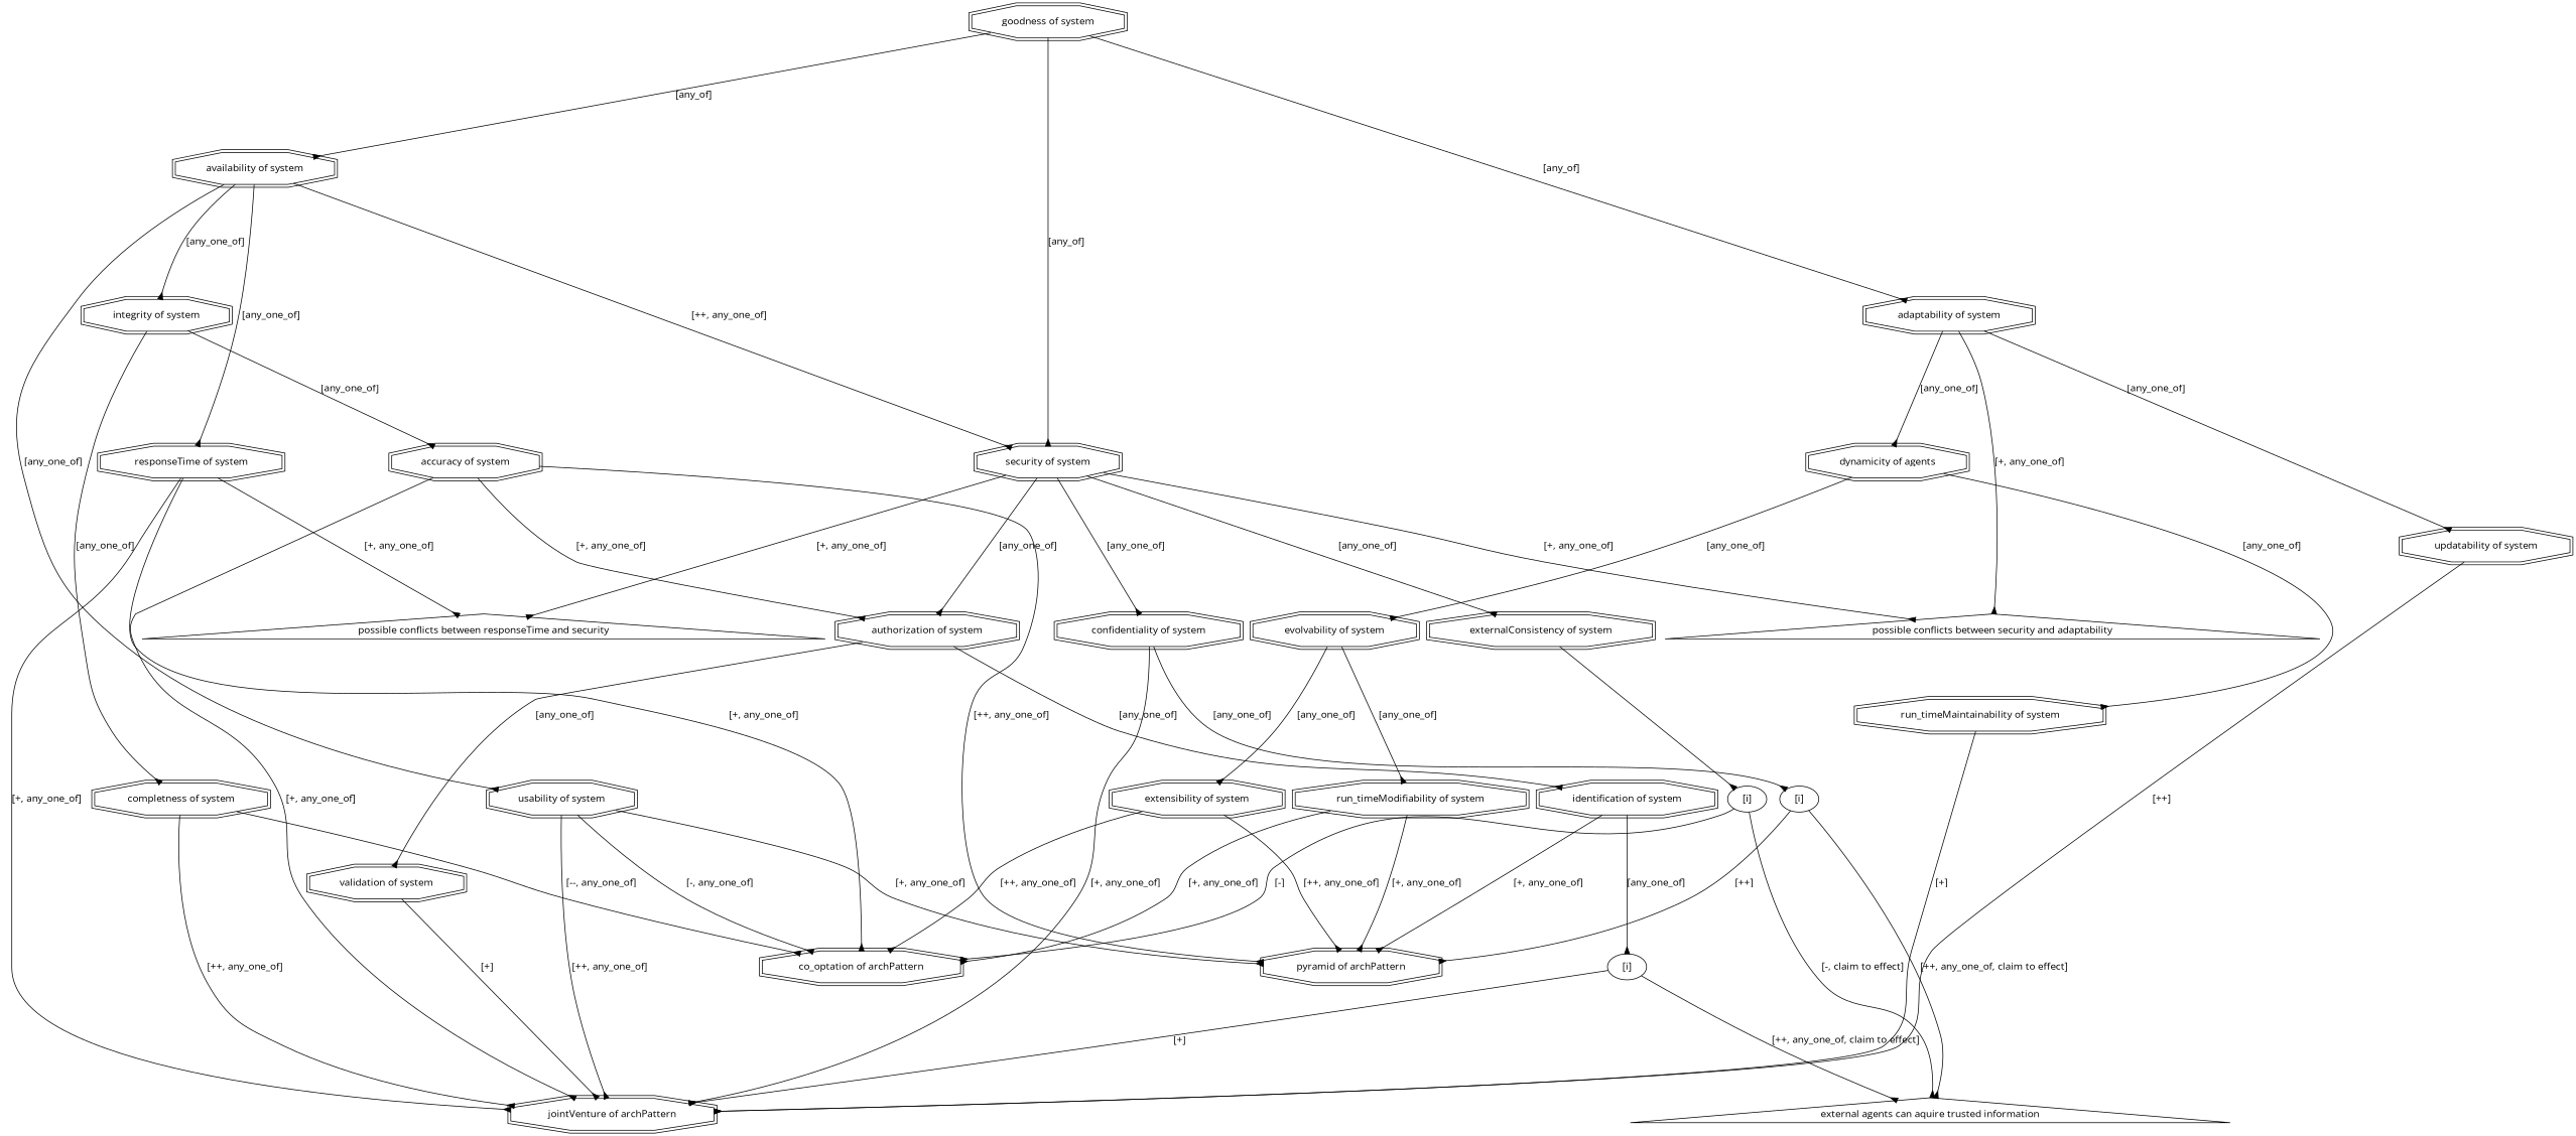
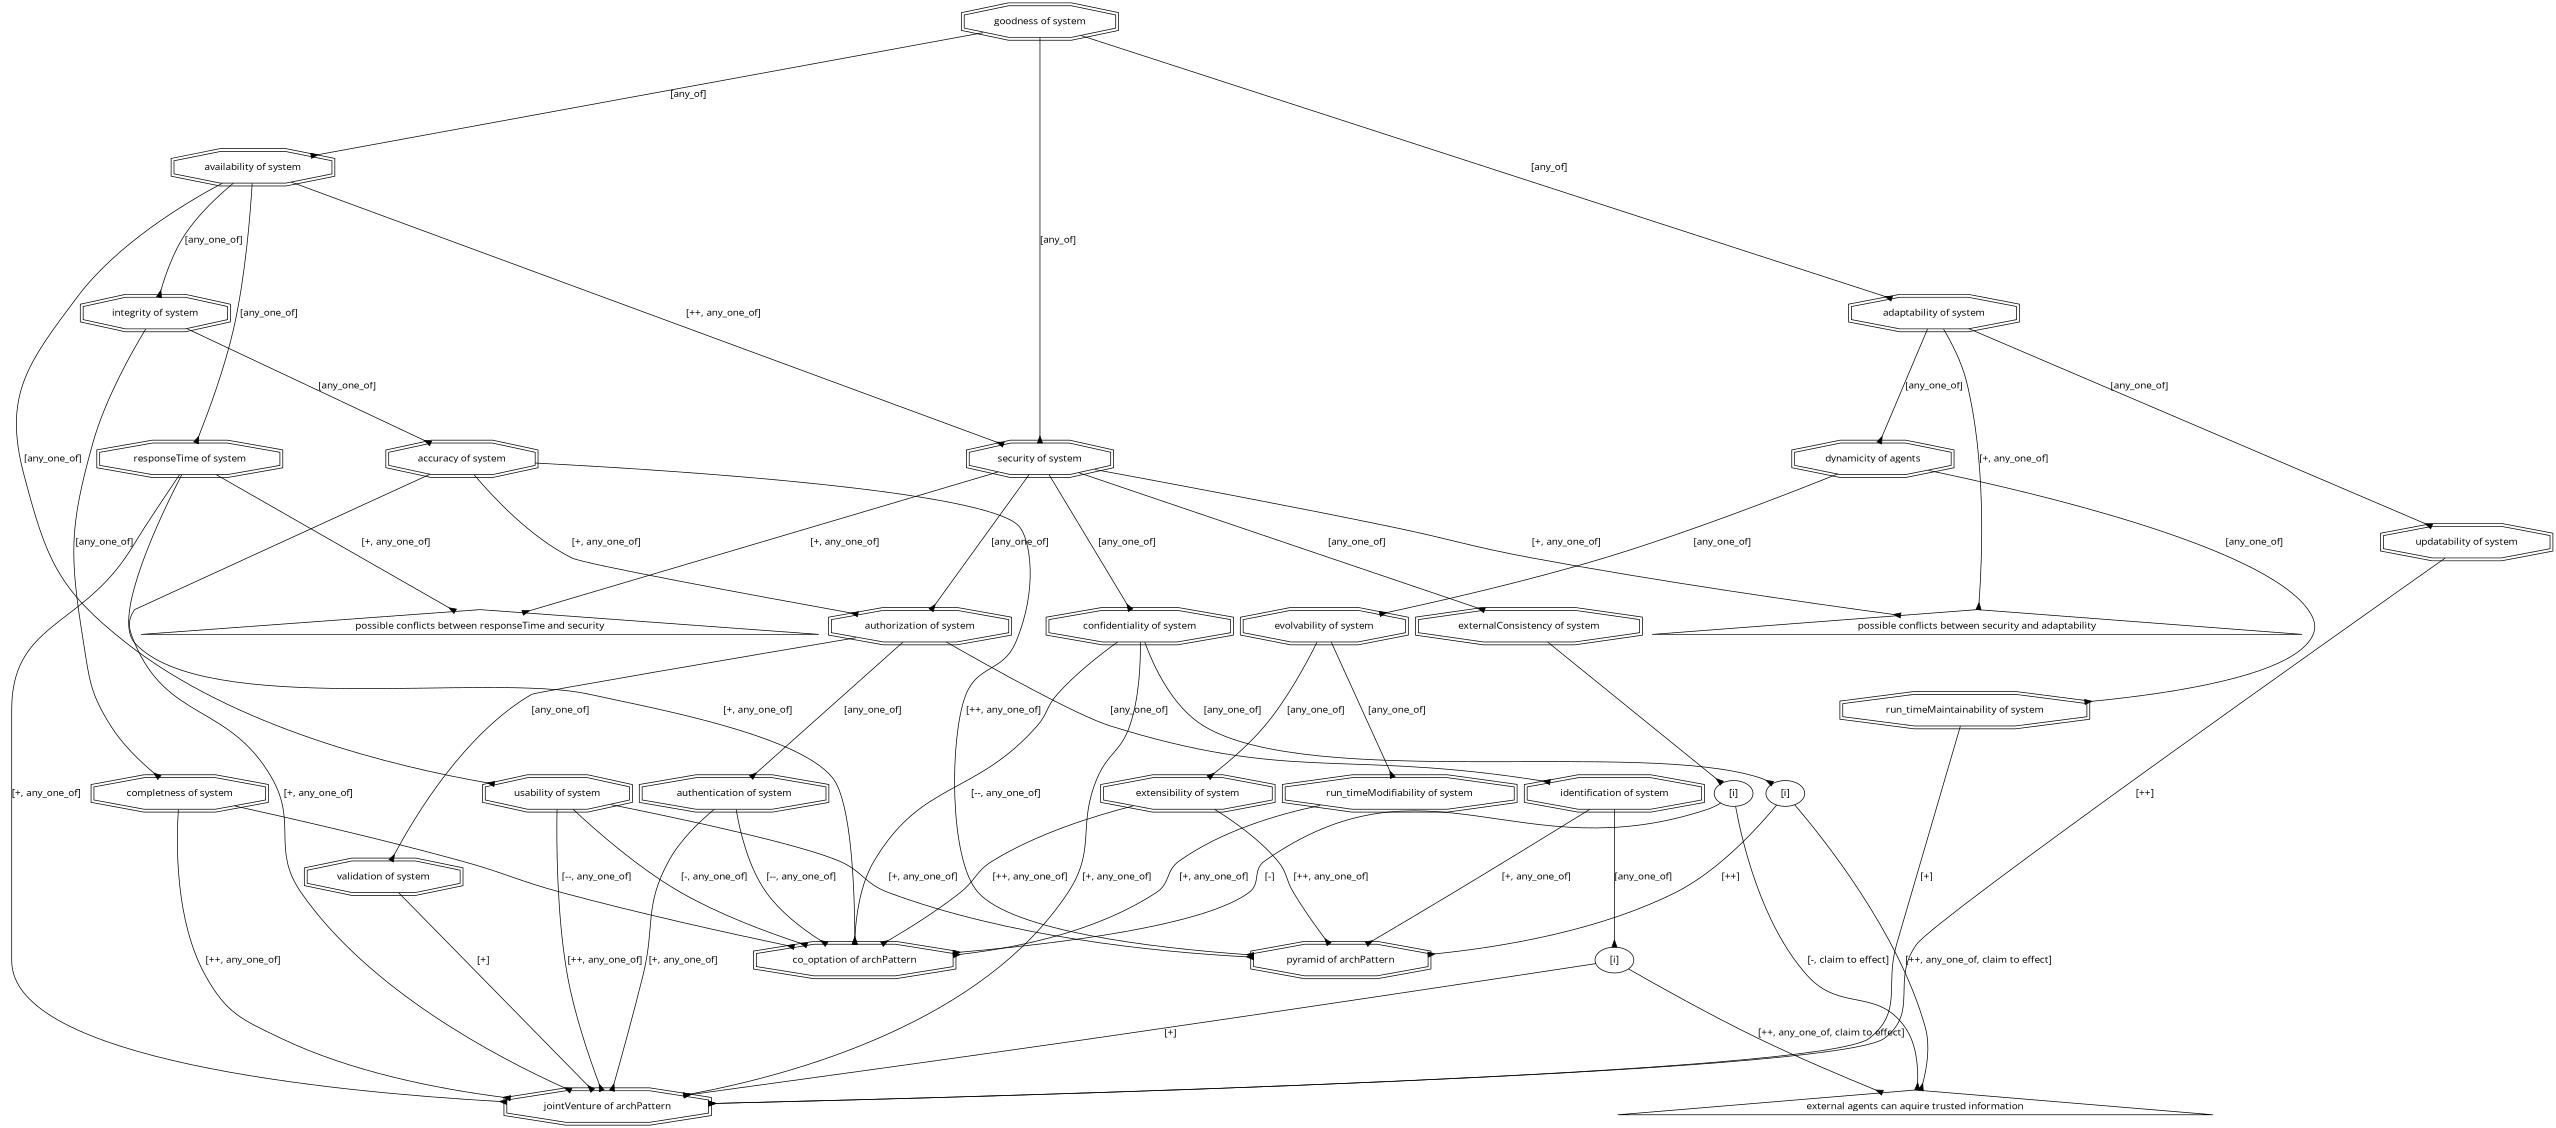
  digraph {
    fontname="Open Sans"
    ranksep=2.0
    node [fontname="Open Sans" shape=doubleoctagon]
    edge [arrowhead=inv fontname="Open Sans"]
    "goodness of system"
    "availability of system"
    "security of system"
    "adaptability of system"
    "integrity of system"
    "authorization of system"
    n7 [label="dynamicity of agents"]
    "evolvability of system"
    "accuracy of system"
    "completness of system"
    "usability of system"
    "responseTime of system"
    "identification of system"
+   "authentication of system"
    "validation of system"
    "confidentiality of system"
    "externalConsistency of system"
    "run_timeMaintainability of system"
    "run_timeModifiability of system"
    "extensibility of system"
    "updatability of system"
    "pyramid of archPattern"
    "jointVenture of archPattern"
    "co_optation of archPattern"
    "external agents can aquire trusted information" [shape=triangle]
    "possible conflicts between responseTime and security" [shape=triangle]
    "possible conflicts between security and adaptability" [shape=triangle]
    n28 [label="[i]" shape=""]
    n29 [label="[i]" shape=""]
    n30 [label="[i]" shape=""]
    subgraph sub_1 {
      label=global
      style=filled
      "goodness of system"
      "availability of system"
      "security of system"
      "adaptability of system"
      "integrity of system"
      "authorization of system"
      n7
      "evolvability of system"
      "accuracy of system"
      "completness of system"
      "usability of system"
      "responseTime of system"
      "identification of system"
+     "authentication of system"
      "validation of system"
      "confidentiality of system"
      "externalConsistency of system"
      "run_timeMaintainability of system"
      "run_timeModifiability of system"
      "extensibility of system"
      "updatability of system"
      "pyramid of archPattern"
      "jointVenture of archPattern"
      "co_optation of archPattern"
      "external agents can aquire trusted information"
      "possible conflicts between responseTime and security"
      "possible conflicts between security and adaptability"
      n28
      n29
      n30
    }
    "goodness of system" -> "availability of system" [label="[any_of]"]
    "goodness of system" -> "security of system" [label="[any_of]"]
    "goodness of system" -> "adaptability of system" [label="[any_of]"]
    "availability of system" -> "security of system" [label="[++, any_one_of]"]
    "availability of system" -> "integrity of system" [label="[any_one_of]"]
    "availability of system" -> "usability of system" [label="[any_one_of]"]
    "availability of system" -> "responseTime of system" [label="[any_one_of]"]
    "security of system" -> "authorization of system" [label="[any_one_of]"]
    "security of system" -> "confidentiality of system" [label="[any_one_of]"]
    "security of system" -> "externalConsistency of system" [label="[any_one_of]"]
    "security of system" -> "possible conflicts between responseTime and security" [label="[+, any_one_of]"]
    "security of system" -> "possible conflicts between security and adaptability" [label="[+, any_one_of]"]
    "adaptability of system" -> n7 [label="[any_one_of]"]
    "adaptability of system" -> "updatability of system" [label="[any_one_of]"]
    "adaptability of system" -> "possible conflicts between security and adaptability" [label="[+, any_one_of]"]
    "integrity of system" -> "accuracy of system" [label="[any_one_of]"]
    "integrity of system" -> "completness of system" [label="[any_one_of]"]
    "authorization of system" -> "identification of system" [label="[any_one_of]"]
+   "authorization of system" -> "authentication of system" [label="[any_one_of]"]
    "authorization of system" -> "validation of system" [label="[any_one_of]"]
    n7 -> "evolvability of system" [label="[any_one_of]"]
    n7 -> "run_timeMaintainability of system" [label="[any_one_of]"]
    "evolvability of system" -> "run_timeModifiability of system" [label="[any_one_of]"]
    "evolvability of system" -> "extensibility of system" [label="[any_one_of]"]
    "accuracy of system" -> "authorization of system" [label="[+, any_one_of]"]
    "accuracy of system" -> "pyramid of archPattern" [label="[++, any_one_of]"]
    "accuracy of system" -> "jointVenture of archPattern" [label="[+, any_one_of]"]
    "completness of system" -> "jointVenture of archPattern" [label="[++, any_one_of]"]
    "completness of system" -> "co_optation of archPattern" [label="[--, any_one_of]"]
    "usability of system" -> "pyramid of archPattern" [label="[+, any_one_of]"]
    "usability of system" -> "jointVenture of archPattern" [label="[++, any_one_of]"]
    "usability of system" -> "co_optation of archPattern" [label="[-, any_one_of]"]
    "responseTime of system" -> "jointVenture of archPattern" [label="[+, any_one_of]"]
    "responseTime of system" -> "co_optation of archPattern" [label="[+, any_one_of]"]
    "responseTime of system" -> "possible conflicts between responseTime and security" [label="[+, any_one_of]"]
    "identification of system" -> "pyramid of archPattern" [label="[+, any_one_of]"]
    "identification of system" -> n28 [label="[any_one_of]"]
+   "authentication of system" -> "jointVenture of archPattern" [label="[+, any_one_of]"]
+   "authentication of system" -> "co_optation of archPattern" [label="[--, any_one_of]"]
    "validation of system" -> "jointVenture of archPattern" [label="[+]"]
    "confidentiality of system" -> "jointVenture of archPattern" [label="[+, any_one_of]"]
+   "confidentiality of system" -> "co_optation of archPattern" [label="[--, any_one_of]"]
    "confidentiality of system" -> n29 [label="[any_one_of]"]
    "externalConsistency of system" -> n30
    "run_timeMaintainability of system" -> "jointVenture of archPattern" [label="[+]"]
-   "run_timeModifiability of system" -> "pyramid of archPattern" [label="[+, any_one_of]"]
    "run_timeModifiability of system" -> "co_optation of archPattern" [label="[+, any_one_of]"]
    "extensibility of system" -> "pyramid of archPattern" [label="[++, any_one_of]"]
    "extensibility of system" -> "co_optation of archPattern" [label="[++, any_one_of]"]
    "updatability of system" -> "jointVenture of archPattern" [label="[++]"]
    n28 -> "jointVenture of archPattern" [label="[+]"]
    n28 -> "external agents can aquire trusted information" [label="[++, any_one_of, claim to effect]"]
    n29 -> "pyramid of archPattern" [label="[++]"]
    n29 -> "external agents can aquire trusted information" [label="[++, any_one_of, claim to effect]"]
    n30 -> "co_optation of archPattern" [label="[-]"]
    n30 -> "external agents can aquire trusted information" [label="[-, claim to effect]"]
  }
